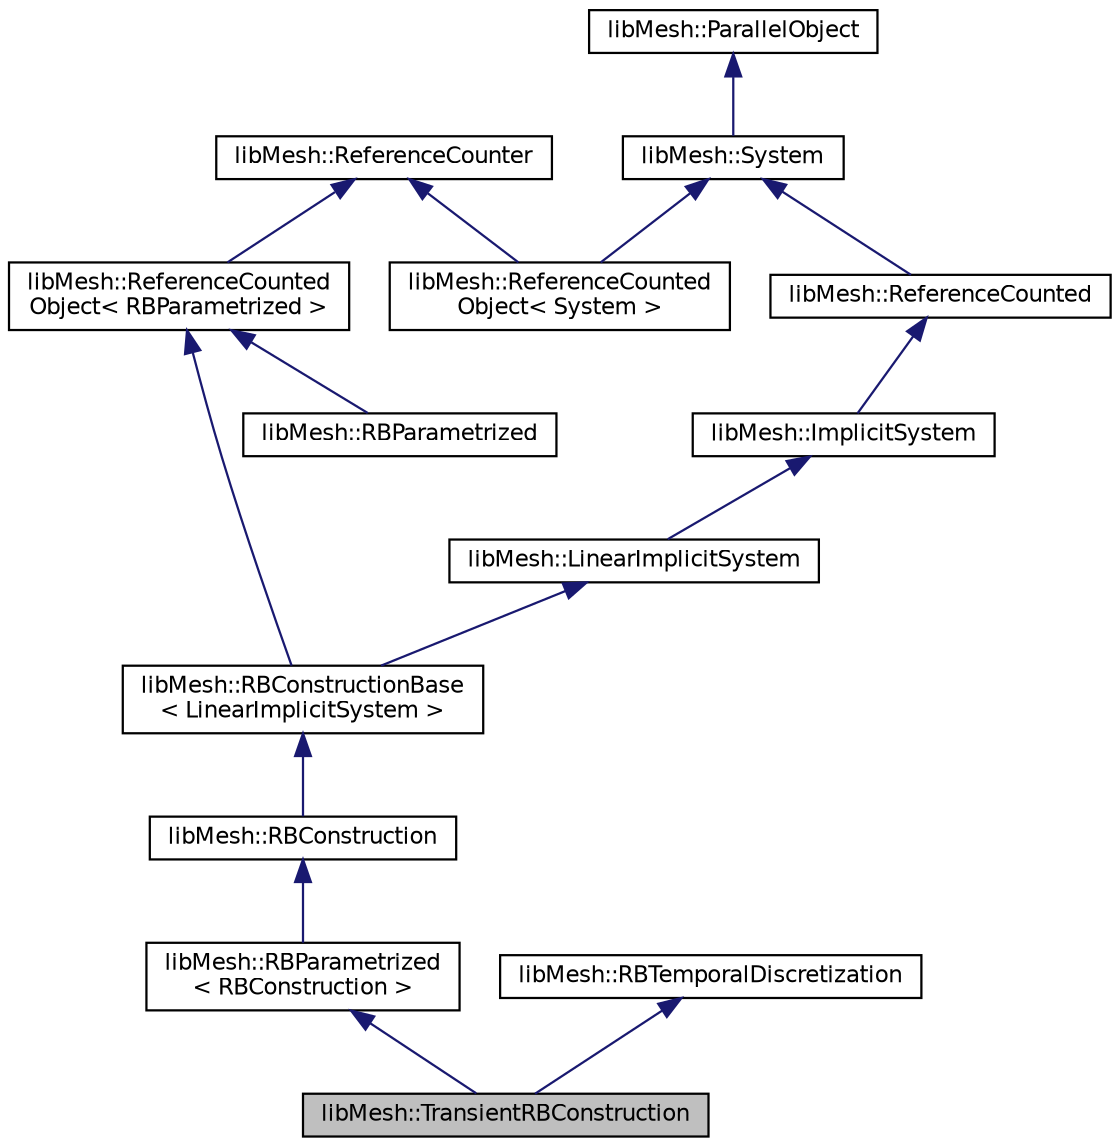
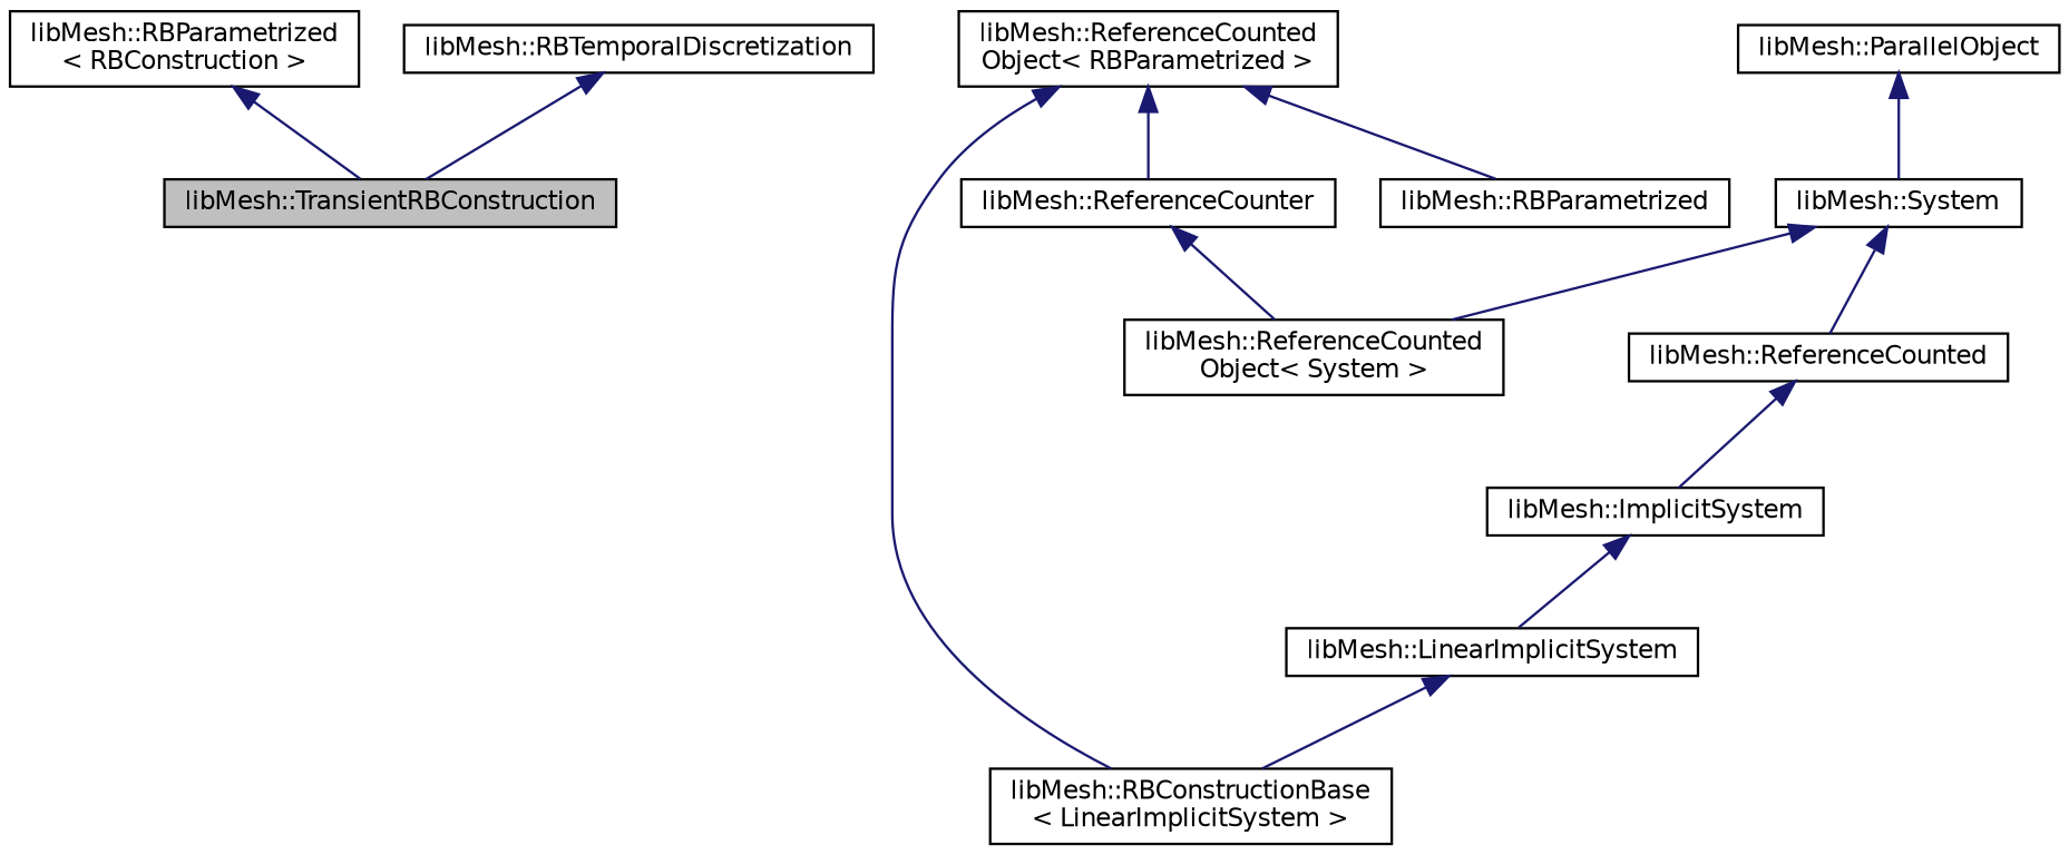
  digraph {
    node [color=black fillcolor=white fontname=Helvetica fontsize=10 shape=record style=filled]
    edge [color=midnightblue dir=back fontname=Helvetica fontsize=10 labelfontname=Helvetica labelfontsize=10 style=solid]
    n1 [fillcolor=grey75 fontcolor=black height=0.2 label="libMesh::TransientRBConstruction" width=0.4]
    n2 [height=0.2 label="libMesh::RBParametrized\l\< RBConstruction \>" width=0.4]
-   n3 [height=0.2 label="libMesh::RBConstruction" width=0.4]
    n4 [height=0.2 label="libMesh::RBConstructionBase\l\< LinearImplicitSystem \>" width=0.4]
    n5 [height=0.2 label="libMesh::LinearImplicitSystem" width=0.4]
    n6 [height=0.2 label="libMesh::ImplicitSystem" width=0.4]
    n7 [height=0.2 label="libMesh::ReferenceCounted" width=0.4]
    n8 [height=0.2 label="libMesh::System" width=0.4]
    n9 [height=0.2 label="libMesh::ReferenceCounted\lObject\< System \>" width=0.4]
    n10 [height=0.2 label="libMesh::ReferenceCounter" width=0.4]
    n11 [height=0.2 label="libMesh::ReferenceCounted\lObject\< RBParametrized \>" width=0.4]
    n12 [height=0.2 label="libMesh::RBParametrized" width=0.4]
    n13 [height=0.2 label="libMesh::ParallelObject" width=0.4]
    n14 [height=0.2 label="libMesh::RBTemporalDiscretization" width=0.4]
    n2 -> n1
-   n3 -> n2
-   n4 -> n3
    n5 -> n4
    n6 -> n5
    n7 -> n6
    n8 -> n7
    n8 -> n9
    n10 -> n9
-   n10 -> n11
+   n11 -> n10
    n11 -> n4
    n11 -> n12
    n13 -> n8
    n14 -> n1
  }
